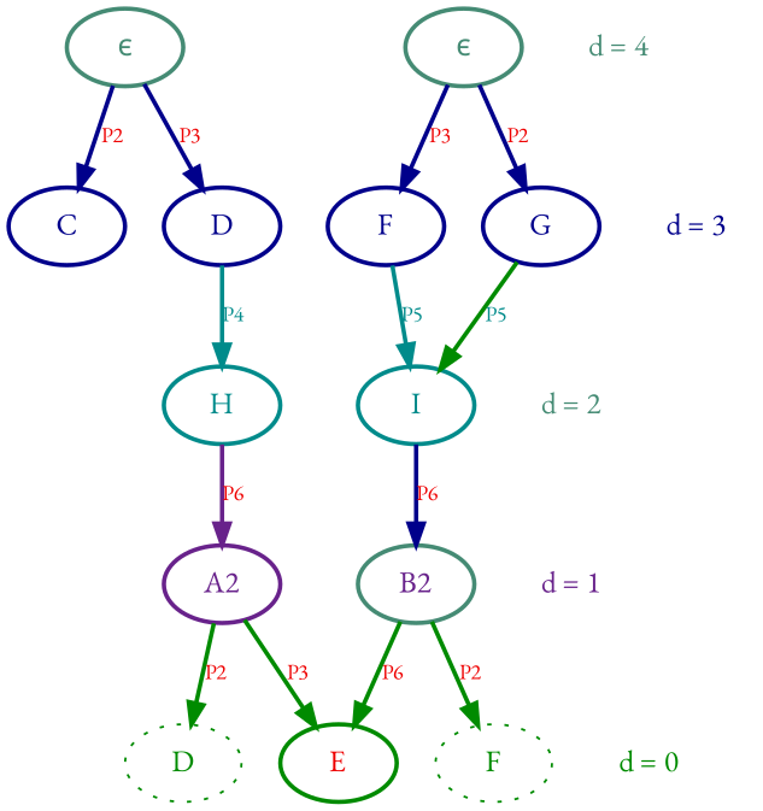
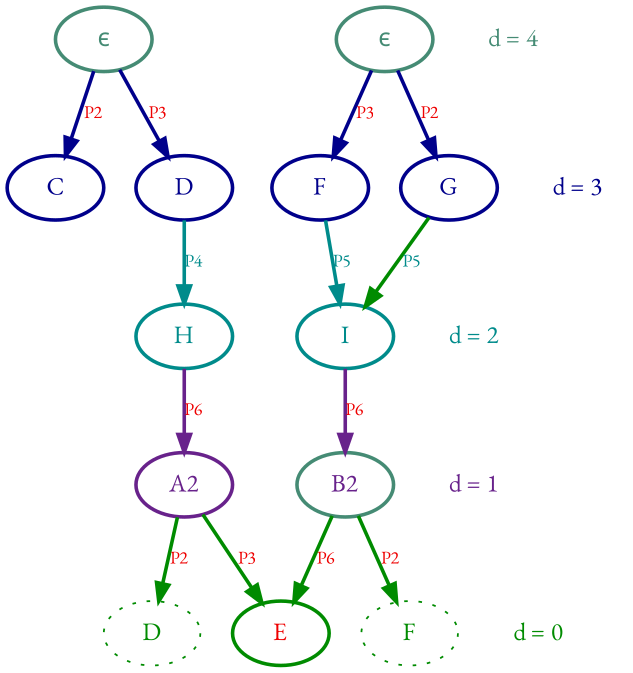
  digraph {
    color=green4
    fontname="EB Garamond"
    newrank=true
    node [color=blue4 fontcolor=blue4 fontname="EB Garamond" style=bold]
    edge [color=green4 fontcolor=red2 fontname="EB Garamond" fontsize=10 style=bold]
    n1 [color=aquamarine4 fontcolor=aquamarine4 label="ϵ"]
    n2 [color=aquamarine4 fontcolor=aquamarine4 label="ϵ"]
    n3 [color=aquamarine4 fontcolor=aquamarine4 label="d = 4" shape=plaintext]
    C
    D
    n6 [label=F]
    n7 [label=G]
    n8 [label="d = 3" shape=plaintext]
    H [color=cyan4 fontcolor=cyan4]
    n10 [color=cyan4 fontcolor=cyan4 label=I]
-   n11 [color=cyan4 fontcolor=aquamarine4 label="d = 2" shape=plaintext]
+   n11 [color=cyan4 fontcolor=cyan4 label="d = 2" shape=plaintext]
    A2 [color=darkorchid4 fontcolor=darkorchid4]
    n13 [color=aquamarine4 fontcolor=darkorchid4 label=B2]
    n14 [color=darkorchid4 fontcolor=darkorchid4 label="d = 1" shape=plaintext]
    n15 [color=green4 fontcolor=green4 label=D style=dotted]
    n16 [color=green4 fontcolor=red2 label=E]
    n17 [color=green4 fontcolor=green4 label=F style=dotted]
    n18 [color=green4 fontcolor=green4 label="d = 0" shape=plaintext]
    subgraph sub_1 {
      rank=same
      n1
      n2
      n3
    }
    subgraph sub_2 {
      rank=same
      C
      D
      n6
      n7
      n8
    }
    subgraph sub_3 {
      rank=same
      H
      n10
      n11
    }
    subgraph sub_4 {
      rank=same
      A2
      n13
      n14
    }
    subgraph sub_5 {
      rank=same
      n15
      n16
      n17
      n18
    }
    n1 -> C [color=blue4 label=P2]
    n1 -> D [color=blue4 label=P3]
    n2 -> n6 [color=blue4 label=P3]
    n2 -> n7 [color=blue4 label=P2]
    D -> H [color=cyan4 fontcolor=cyan4 label=P4]
    n6 -> n10 [color=cyan4 fontcolor=cyan4 label=P5]
    n7 -> n10 [fontcolor=cyan4 label=P5]
    H -> A2 [color=darkorchid4 label=P6]
-   n10 -> n13 [color=blue4 label=P6]
+   n10 -> n13 [color=darkorchid4 label=P6]
    A2 -> n15 [label=P2]
    A2 -> n16 [label=P3]
    n13 -> n16 [label=P6]
    n13 -> n17 [label=P2]
  }
